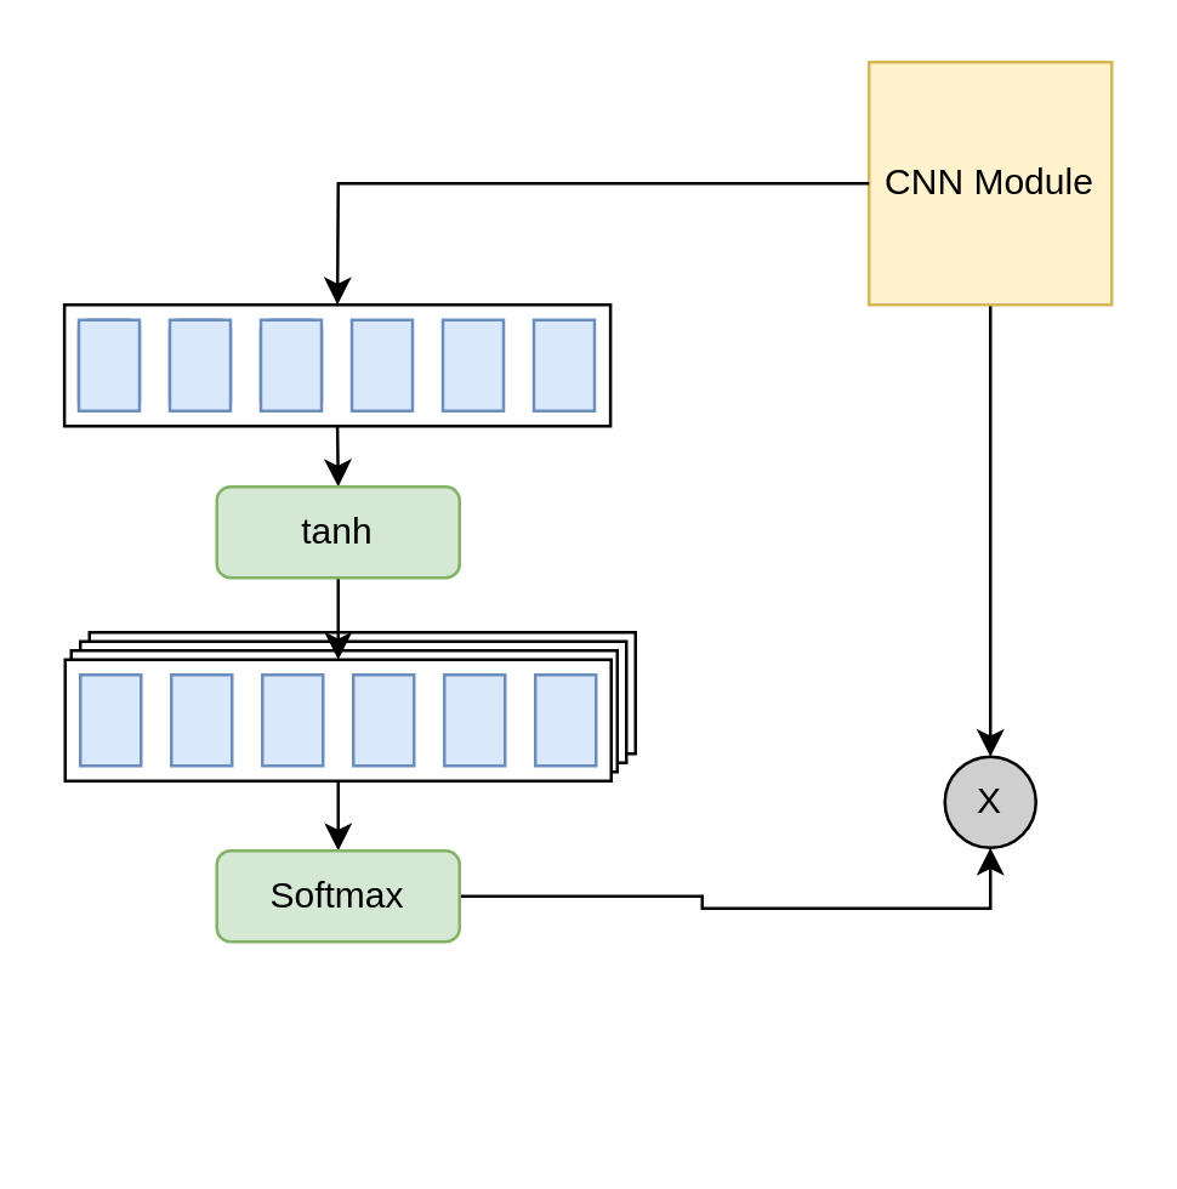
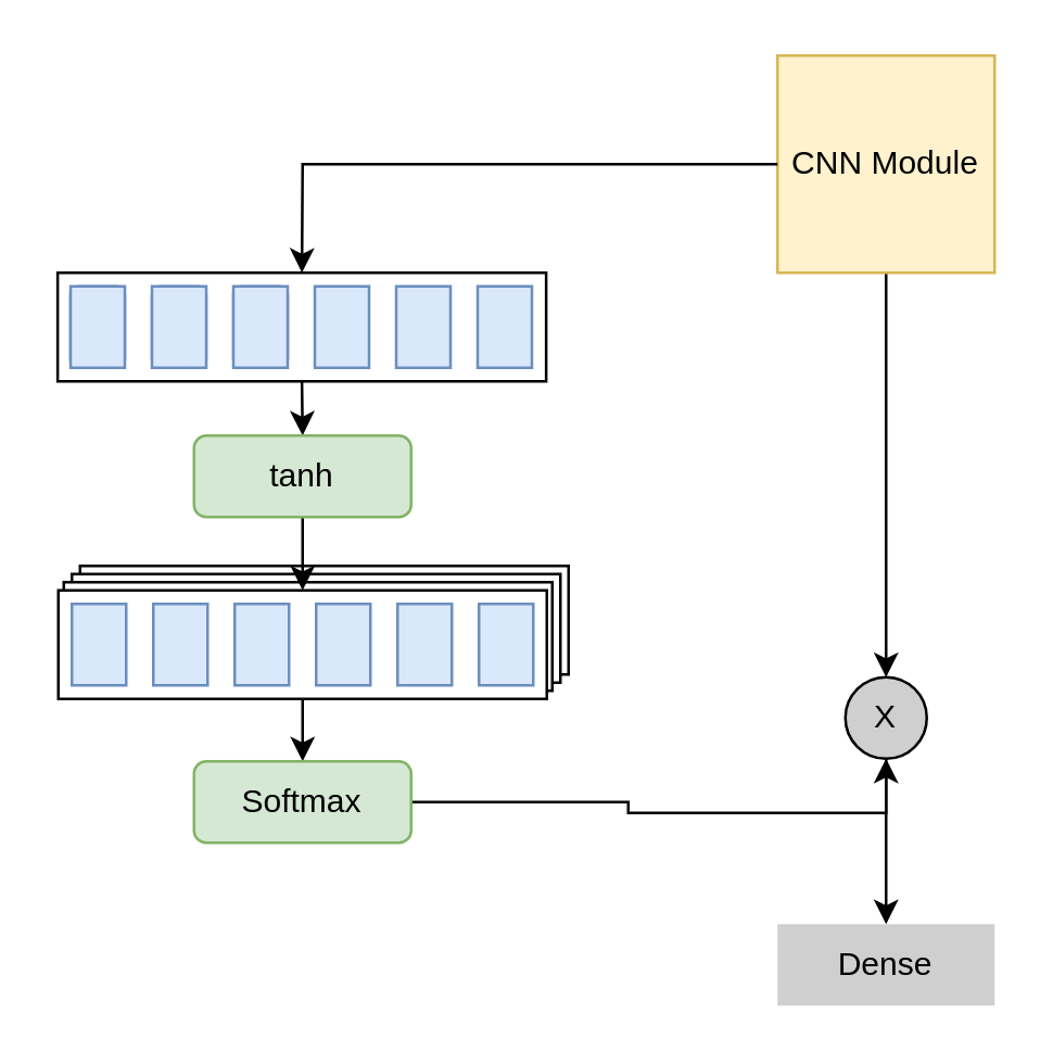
  <mxCell id="0" />
  <mxCell id="1" parent="0" />
  <mxCell id="2" value="" style="rounded=0;whiteSpace=wrap;html=1;" parent="1" vertex="1"><mxGeometry x="29" y="208" width="180" height="40" as="geometry" /></mxCell>
  <mxCell id="3" value="" style="rounded=0;whiteSpace=wrap;html=1;" parent="1" vertex="1"><mxGeometry x="26" y="211" width="180" height="40" as="geometry" /></mxCell>
  <mxCell id="4" value="" style="rounded=0;whiteSpace=wrap;html=1;" parent="1" vertex="1"><mxGeometry x="23" y="214" width="180" height="40" as="geometry" /></mxCell>
  <mxCell id="5" style="edgeStyle=orthogonalEdgeStyle;rounded=0;orthogonalLoop=1;jettySize=auto;html=1;exitX=0.5;exitY=1;exitDx=0;exitDy=0;entryX=0.5;entryY=0;entryDx=0;entryDy=0;" parent="1" source="6" target="18" edge="1"><mxGeometry relative="1" as="geometry" /></mxCell>
  <mxCell id="6" value="CNN Module" style="rounded=0;whiteSpace=wrap;html=1;strokeColor=#d6b656;fillColor=#fff2cc;" parent="1" vertex="1"><mxGeometry x="286" y="20" width="80" height="80" as="geometry" /></mxCell>
+ <mxCell id="7" value="Dense" style="rounded=0;whiteSpace=wrap;html=1;strokeColor=none;fillColor=#CFCFCF;" parent="1" vertex="1"><mxGeometry x="286" y="340" width="80" height="30" as="geometry" /></mxCell>
  <mxCell id="8" style="edgeStyle=orthogonalEdgeStyle;rounded=0;jumpSize=0;orthogonalLoop=1;jettySize=auto;html=1;exitX=0.5;exitY=1;exitDx=0;exitDy=0;entryX=0.5;entryY=0;entryDx=0;entryDy=0;" parent="1" source="9" target="28" edge="1"><mxGeometry relative="1" as="geometry" /></mxCell>
  <mxCell id="9" value="" style="rounded=0;whiteSpace=wrap;html=1;fillColor=none;" parent="1" vertex="1"><mxGeometry x="20.75" y="100" width="180" height="40" as="geometry" /></mxCell>
  <mxCell id="10" value="" style="endArrow=classic;html=1;entryX=0.5;entryY=0;entryDx=0;entryDy=0;jumpSize=0;rounded=0;exitX=0;exitY=0.5;exitDx=0;exitDy=0;" parent="1" target="9" edge="1" source="6"><mxGeometry width="50" height="50" relative="1" as="geometry"><mxPoint x="326" y="80" as="sourcePoint" /><mxPoint x="386" y="120" as="targetPoint" /><Array as="points"><mxPoint x="111" y="60" /></Array></mxGeometry></mxCell>
  <mxCell id="11" value="" style="rounded=1;whiteSpace=wrap;html=1;fillColor=#dae8fc;strokeColor=#6c8ebf;" parent="1" vertex="1"><mxGeometry x="25.5" y="105" width="20" height="30" as="geometry" /></mxCell>
  <mxCell id="12" value="" style="rounded=1;whiteSpace=wrap;html=1;fillColor=#dae8fc;strokeColor=#6c8ebf;" parent="1" vertex="1"><mxGeometry x="55.5" y="105" width="20" height="30" as="geometry" /></mxCell>
  <mxCell id="13" value="" style="rounded=1;whiteSpace=wrap;html=1;fillColor=#dae8fc;strokeColor=#6c8ebf;" parent="1" vertex="1"><mxGeometry x="85.5" y="105" width="20" height="30" as="geometry" /></mxCell>
  <mxCell id="14" value="" style="rounded=0;whiteSpace=wrap;html=1;fillColor=#dae8fc;strokeColor=#6c8ebf;" parent="1" vertex="1"><mxGeometry x="115.5" y="105" width="20" height="30" as="geometry" /></mxCell>
  <mxCell id="15" value="" style="rounded=0;whiteSpace=wrap;html=1;fillColor=#dae8fc;strokeColor=#6c8ebf;" parent="1" vertex="1"><mxGeometry x="145.5" y="105" width="20" height="30" as="geometry" /></mxCell>
  <mxCell id="16" value="" style="rounded=0;whiteSpace=wrap;html=1;fillColor=#dae8fc;strokeColor=#6c8ebf;" parent="1" vertex="1"><mxGeometry x="175.5" y="105" width="20" height="30" as="geometry" /></mxCell>
+ <mxCell id="17" style="edgeStyle=orthogonalEdgeStyle;rounded=0;jumpSize=0;orthogonalLoop=1;jettySize=auto;html=1;entryX=0.5;entryY=0;entryDx=0;entryDy=0;" parent="1" source="18" target="7" edge="1"><mxGeometry relative="1" as="geometry" /></mxCell>
  <mxCell id="18" value="X" style="ellipse;whiteSpace=wrap;html=1;aspect=fixed;rounded=1;strokeColor=#000000;fillColor=#CFCFCF;gradientColor=none;" parent="1" vertex="1"><mxGeometry x="311" y="249" width="30" height="30" as="geometry" /></mxCell>
  <mxCell id="19" style="edgeStyle=orthogonalEdgeStyle;rounded=0;jumpSize=0;orthogonalLoop=1;jettySize=auto;html=1;entryX=0.5;entryY=0;entryDx=0;entryDy=0;" parent="1" source="20" target="30" edge="1"><mxGeometry relative="1" as="geometry" /></mxCell>
  <mxCell id="20" value="" style="rounded=0;whiteSpace=wrap;html=1;" parent="1" vertex="1"><mxGeometry x="21" y="217" width="180" height="40" as="geometry" /></mxCell>
  <mxCell id="21" value="" style="rounded=0;whiteSpace=wrap;html=1;fillColor=#dae8fc;strokeColor=#6c8ebf;" parent="1" vertex="1"><mxGeometry x="26" y="222" width="20" height="30" as="geometry" /></mxCell>
  <mxCell id="22" value="" style="rounded=0;whiteSpace=wrap;html=1;fillColor=#dae8fc;strokeColor=#6c8ebf;" parent="1" vertex="1"><mxGeometry x="56" y="222" width="20" height="30" as="geometry" /></mxCell>
  <mxCell id="23" value="" style="rounded=0;whiteSpace=wrap;html=1;fillColor=#dae8fc;strokeColor=#6c8ebf;" parent="1" vertex="1"><mxGeometry x="86" y="222" width="20" height="30" as="geometry" /></mxCell>
  <mxCell id="24" value="" style="rounded=0;whiteSpace=wrap;html=1;fillColor=#dae8fc;strokeColor=#6c8ebf;" parent="1" vertex="1"><mxGeometry x="116" y="222" width="20" height="30" as="geometry" /></mxCell>
  <mxCell id="25" value="" style="rounded=0;whiteSpace=wrap;html=1;fillColor=#dae8fc;strokeColor=#6c8ebf;" parent="1" vertex="1"><mxGeometry x="146" y="222" width="20" height="30" as="geometry" /></mxCell>
  <mxCell id="26" value="" style="rounded=0;whiteSpace=wrap;html=1;fillColor=#dae8fc;strokeColor=#6c8ebf;" parent="1" vertex="1"><mxGeometry x="176" y="222" width="20" height="30" as="geometry" /></mxCell>
  <mxCell id="27" style="edgeStyle=orthogonalEdgeStyle;rounded=0;jumpSize=0;orthogonalLoop=1;jettySize=auto;html=1;entryX=0.5;entryY=0;entryDx=0;entryDy=0;" parent="1" source="28" target="20" edge="1"><mxGeometry relative="1" as="geometry" /></mxCell>
  <mxCell id="28" value="tanh" style="rounded=1;whiteSpace=wrap;html=1;fillColor=#d5e8d4;strokeColor=#82b366;" parent="1" vertex="1"><mxGeometry x="71" y="160" width="80" height="30" as="geometry" /></mxCell>
  <mxCell id="29" style="edgeStyle=orthogonalEdgeStyle;rounded=0;jumpSize=0;orthogonalLoop=1;jettySize=auto;html=1;exitX=1;exitY=0.5;exitDx=0;exitDy=0;" parent="1" source="30" target="18" edge="1"><mxGeometry relative="1" as="geometry" /></mxCell>
  <mxCell id="30" value="Softmax" style="rounded=1;whiteSpace=wrap;html=1;fillColor=#d5e8d4;strokeColor=#82b366;" parent="1" vertex="1"><mxGeometry x="71" y="280" width="80" height="30" as="geometry" /></mxCell>
  <mxCell id="31" value="" style="rounded=0;whiteSpace=wrap;html=1;fillColor=#dae8fc;strokeColor=#6c8ebf;" vertex="1" parent="1"><mxGeometry x="25.5" y="105" width="20" height="30" as="geometry" /></mxCell>
  <mxCell id="32" value="" style="rounded=0;whiteSpace=wrap;html=1;fillColor=#dae8fc;strokeColor=#6c8ebf;" vertex="1" parent="1"><mxGeometry x="55.5" y="105" width="20" height="30" as="geometry" /></mxCell>
  <mxCell id="33" value="" style="rounded=0;whiteSpace=wrap;html=1;fillColor=#dae8fc;strokeColor=#6c8ebf;" vertex="1" parent="1"><mxGeometry x="85.5" y="105" width="20" height="30" as="geometry" /></mxCell>
